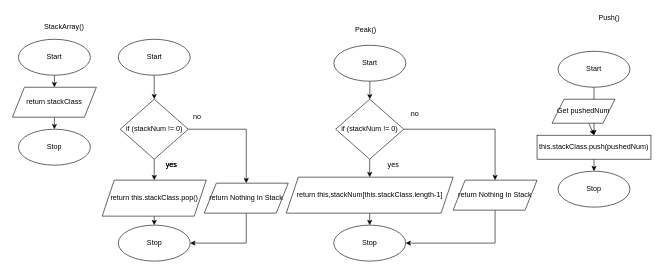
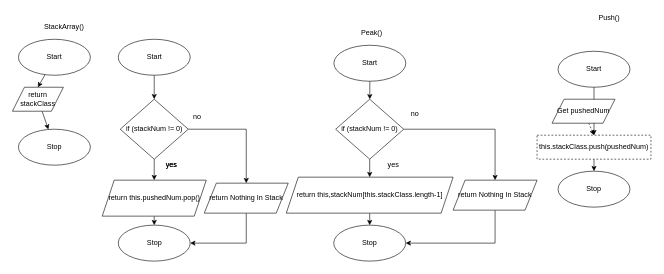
  <mxCell id="0" />
  <mxCell id="1" parent="0" />
  <mxCell id="2" style="edgeStyle=none;html=1;entryX=0.5;entryY=0;entryDx=0;entryDy=0;" parent="1" source="3" target="5" edge="1"><mxGeometry relative="1" as="geometry" /></mxCell>
  <mxCell id="3" value="Start" style="ellipse;whiteSpace=wrap;html=1;" parent="1" vertex="1"><mxGeometry x="30" y="65" width="120" height="60" as="geometry" /></mxCell>
  <mxCell id="4" value="" style="edgeStyle=none;html=1;" parent="1" source="5" target="6" edge="1"><mxGeometry relative="1" as="geometry" /></mxCell>
- <mxCell id="5" value="return stackClass" style="shape=parallelogram;perimeter=parallelogramPerimeter;whiteSpace=wrap;html=1;fixedSize=1;" parent="1" vertex="1"><mxGeometry x="20" y="145" width="140" height="50" as="geometry" /></mxCell>
+ <mxCell id="5" value="return stackClass" style="shape=parallelogram;perimeter=parallelogramPerimeter;whiteSpace=wrap;html=1;fixedSize=1;" parent="1" vertex="1"><mxGeometry x="20" y="145" width="85" height="40" as="geometry" /></mxCell>
  <mxCell id="6" value="Stop" style="ellipse;whiteSpace=wrap;html=1;" parent="1" vertex="1"><mxGeometry x="30" y="215" width="120" height="60" as="geometry" /></mxCell>
  <mxCell id="7" value="StackArray()" style="text;html=1;align=center;verticalAlign=middle;resizable=0;points=[];autosize=1;strokeColor=none;fillColor=none;" parent="1" vertex="1"><mxGeometry x="65.5" y="35" width="80" height="20" as="geometry" /></mxCell>
  <mxCell id="8" value="" style="edgeStyle=none;html=1;" parent="1" source="9" target="29" edge="1"><mxGeometry relative="1" as="geometry" /></mxCell>
  <mxCell id="9" value="Start" style="ellipse;whiteSpace=wrap;html=1;" parent="1" vertex="1"><mxGeometry x="196.5" y="65" width="120" height="60" as="geometry" /></mxCell>
  <mxCell id="10" value="" style="edgeStyle=none;html=1;" parent="1" source="11" target="12" edge="1"><mxGeometry relative="1" as="geometry" /></mxCell>
- <mxCell id="11" value="return this.stackClass.pop()" style="shape=parallelogram;perimeter=parallelogramPerimeter;whiteSpace=wrap;html=1;fixedSize=1;" parent="1" vertex="1"><mxGeometry x="169.75" y="300" width="173.5" height="60" as="geometry" /></mxCell>
+ <mxCell id="11" value="return this.pushedNum.pop()" style="shape=parallelogram;perimeter=parallelogramPerimeter;whiteSpace=wrap;html=1;fixedSize=1;" parent="1" vertex="1"><mxGeometry x="169.75" y="300" width="173.5" height="60" as="geometry" /></mxCell>
  <mxCell id="12" value="Stop" style="ellipse;whiteSpace=wrap;html=1;" parent="1" vertex="1"><mxGeometry x="196.5" y="375" width="120" height="60" as="geometry" /></mxCell>
  <mxCell id="13" value="" style="edgeStyle=none;rounded=0;html=1;" parent="1" source="14" target="20" edge="1"><mxGeometry relative="1" as="geometry" /></mxCell>
  <mxCell id="14" value="Start" style="ellipse;whiteSpace=wrap;html=1;" parent="1" vertex="1"><mxGeometry x="930" y="85" width="120" height="60" as="geometry" /></mxCell>
- <mxCell id="15" style="edgeStyle=none;html=1;entryX=0.5;entryY=0;entryDx=0;entryDy=0;" parent="1" source="16" target="20" edge="1"><mxGeometry relative="1" as="geometry" /></mxCell>
+ <mxCell id="15" style="edgeStyle=none;html=1;entryX=0.5;entryY=0;entryDx=0;entryDy=0;dashed=1;" parent="1" source="16" target="20" edge="1"><mxGeometry relative="1" as="geometry" /></mxCell>
  <mxCell id="16" value="Get pushedNum" style="shape=parallelogram;perimeter=parallelogramPerimeter;whiteSpace=wrap;html=1;fixedSize=1;" parent="1" vertex="1"><mxGeometry x="920" y="165" width="105" height="40" as="geometry" /></mxCell>
  <mxCell id="17" value="Stop" style="ellipse;whiteSpace=wrap;html=1;" parent="1" vertex="1"><mxGeometry x="930" y="285" width="120" height="60" as="geometry" /></mxCell>
  <mxCell id="18" value="Push()" style="text;html=1;align=center;verticalAlign=middle;resizable=0;points=[];autosize=1;strokeColor=none;fillColor=none;" parent="1" vertex="1"><mxGeometry x="990" y="20" width="50" height="20" as="geometry" /></mxCell>
  <mxCell id="19" value="" style="edgeStyle=none;html=1;" parent="1" source="20" target="17" edge="1"><mxGeometry relative="1" as="geometry" /></mxCell>
- <mxCell id="20" value="this.stackClass.push(pushedNum)" style="whiteSpace=wrap;html=1;" parent="1" vertex="1"><mxGeometry x="895" y="225" width="190" height="40" as="geometry" /></mxCell>
+ <mxCell id="20" value="this.stackClass.push(pushedNum)" style="whiteSpace=wrap;html=1;dashed=1;" parent="1" vertex="1"><mxGeometry x="895" y="225" width="190" height="40" as="geometry" /></mxCell>
  <mxCell id="21" value="" style="edgeStyle=none;rounded=0;html=1;" parent="1" source="22" target="34" edge="1"><mxGeometry relative="1" as="geometry" /></mxCell>
  <mxCell id="22" value="Start" style="ellipse;whiteSpace=wrap;html=1;" parent="1" vertex="1"><mxGeometry x="556.13" y="75" width="120" height="60" as="geometry" /></mxCell>
  <mxCell id="23" value="" style="edgeStyle=none;html=1;" parent="1" source="24" target="25" edge="1"><mxGeometry relative="1" as="geometry" /></mxCell>
  <mxCell id="24" value="return this,stackNum[this.stackClass.length-1]" style="shape=parallelogram;perimeter=parallelogramPerimeter;whiteSpace=wrap;html=1;fixedSize=1;" parent="1" vertex="1"><mxGeometry x="476.76" y="295" width="278.25" height="60" as="geometry" /></mxCell>
  <mxCell id="25" value="Stop" style="ellipse;whiteSpace=wrap;html=1;" parent="1" vertex="1"><mxGeometry x="555.88" y="375" width="120" height="60" as="geometry" /></mxCell>
- <mxCell id="26" value="Peak()" style="text;html=1;align=center;verticalAlign=middle;resizable=0;points=[];autosize=1;strokeColor=none;fillColor=none;" parent="1" vertex="1"><mxGeometry x="584.13" y="40" width="50" height="20" as="geometry" /></mxCell>
+ <mxCell id="26" value="Peak()" style="text;html=1;align=center;verticalAlign=middle;resizable=0;points=[];autosize=1;strokeColor=none;fillColor=none;" parent="1" vertex="1"><mxGeometry x="594.13" y="45" width="50" height="20" as="geometry" /></mxCell>
  <mxCell id="27" value="" style="edgeStyle=none;html=1;" parent="1" source="29" target="11" edge="1"><mxGeometry relative="1" as="geometry" /></mxCell>
  <mxCell id="28" style="edgeStyle=none;html=1;entryX=0.5;entryY=0;entryDx=0;entryDy=0;rounded=0;" parent="1" source="29" target="31" edge="1"><mxGeometry relative="1" as="geometry"><Array as="points"><mxPoint x="410" y="215" /></Array></mxGeometry></mxCell>
  <mxCell id="29" value="if (stackNum != 0)" style="rhombus;whiteSpace=wrap;html=1;" parent="1" vertex="1"><mxGeometry x="199.75" y="165" width="113.5" height="100" as="geometry" /></mxCell>
  <mxCell id="30" style="edgeStyle=none;html=1;entryX=1;entryY=0.5;entryDx=0;entryDy=0;rounded=0;" parent="1" source="31" target="12" edge="1"><mxGeometry relative="1" as="geometry"><Array as="points"><mxPoint x="410" y="405" /></Array></mxGeometry></mxCell>
  <mxCell id="31" value="return Nothing In Stack" style="shape=parallelogram;perimeter=parallelogramPerimeter;whiteSpace=wrap;html=1;fixedSize=1;" parent="1" vertex="1"><mxGeometry x="340" y="305" width="140" height="50" as="geometry" /></mxCell>
  <mxCell id="32" value="" style="edgeStyle=none;rounded=0;html=1;" parent="1" source="34" target="24" edge="1"><mxGeometry relative="1" as="geometry" /></mxCell>
  <mxCell id="33" style="edgeStyle=none;rounded=0;html=1;entryX=0.5;entryY=0;entryDx=0;entryDy=0;" parent="1" source="34" target="36" edge="1"><mxGeometry relative="1" as="geometry"><Array as="points"><mxPoint x="825" y="215" /></Array></mxGeometry></mxCell>
  <mxCell id="34" value="if (stackNum != 0)" style="rhombus;whiteSpace=wrap;html=1;" parent="1" vertex="1"><mxGeometry x="559.13" y="165" width="113.5" height="100" as="geometry" /></mxCell>
  <mxCell id="35" style="edgeStyle=none;rounded=0;html=1;entryX=1;entryY=0.5;entryDx=0;entryDy=0;" parent="1" source="36" target="25" edge="1"><mxGeometry relative="1" as="geometry"><Array as="points"><mxPoint x="825" y="405" /></Array></mxGeometry></mxCell>
  <mxCell id="36" value="return Nothing In Stack" style="shape=parallelogram;perimeter=parallelogramPerimeter;whiteSpace=wrap;html=1;fixedSize=1;" parent="1" vertex="1"><mxGeometry x="755" y="300" width="140" height="50" as="geometry" /></mxCell>
  <mxCell id="37" value="yes" style="text;html=1;align=center;verticalAlign=middle;resizable=0;points=[];autosize=1;strokeColor=none;fillColor=none;" parent="1" vertex="1"><mxGeometry x="270" y="265" width="30" height="20" as="geometry" /></mxCell>
  <mxCell id="38" value="no" style="text;html=1;align=center;verticalAlign=middle;resizable=0;points=[];autosize=1;strokeColor=none;fillColor=none;" parent="1" vertex="1"><mxGeometry x="313.25" y="185" width="30" height="20" as="geometry" /></mxCell>
  <mxCell id="39" value="yes" style="text;html=1;align=center;verticalAlign=middle;resizable=0;points=[];autosize=1;strokeColor=none;fillColor=none;" parent="1" vertex="1"><mxGeometry x="640" y="265" width="30" height="20" as="geometry" /></mxCell>
  <mxCell id="40" value="no" style="text;html=1;align=center;verticalAlign=middle;resizable=0;points=[];autosize=1;strokeColor=none;fillColor=none;" parent="1" vertex="1"><mxGeometry x="676.13" y="180" width="30" height="20" as="geometry" /></mxCell>
  <mxCell id="41" value="yes" style="text;html=1;align=center;verticalAlign=middle;resizable=0;points=[];autosize=1;strokeColor=none;fillColor=none;" vertex="1" parent="1"><mxGeometry x="270" y="265" width="30" height="20" as="geometry" /></mxCell>
